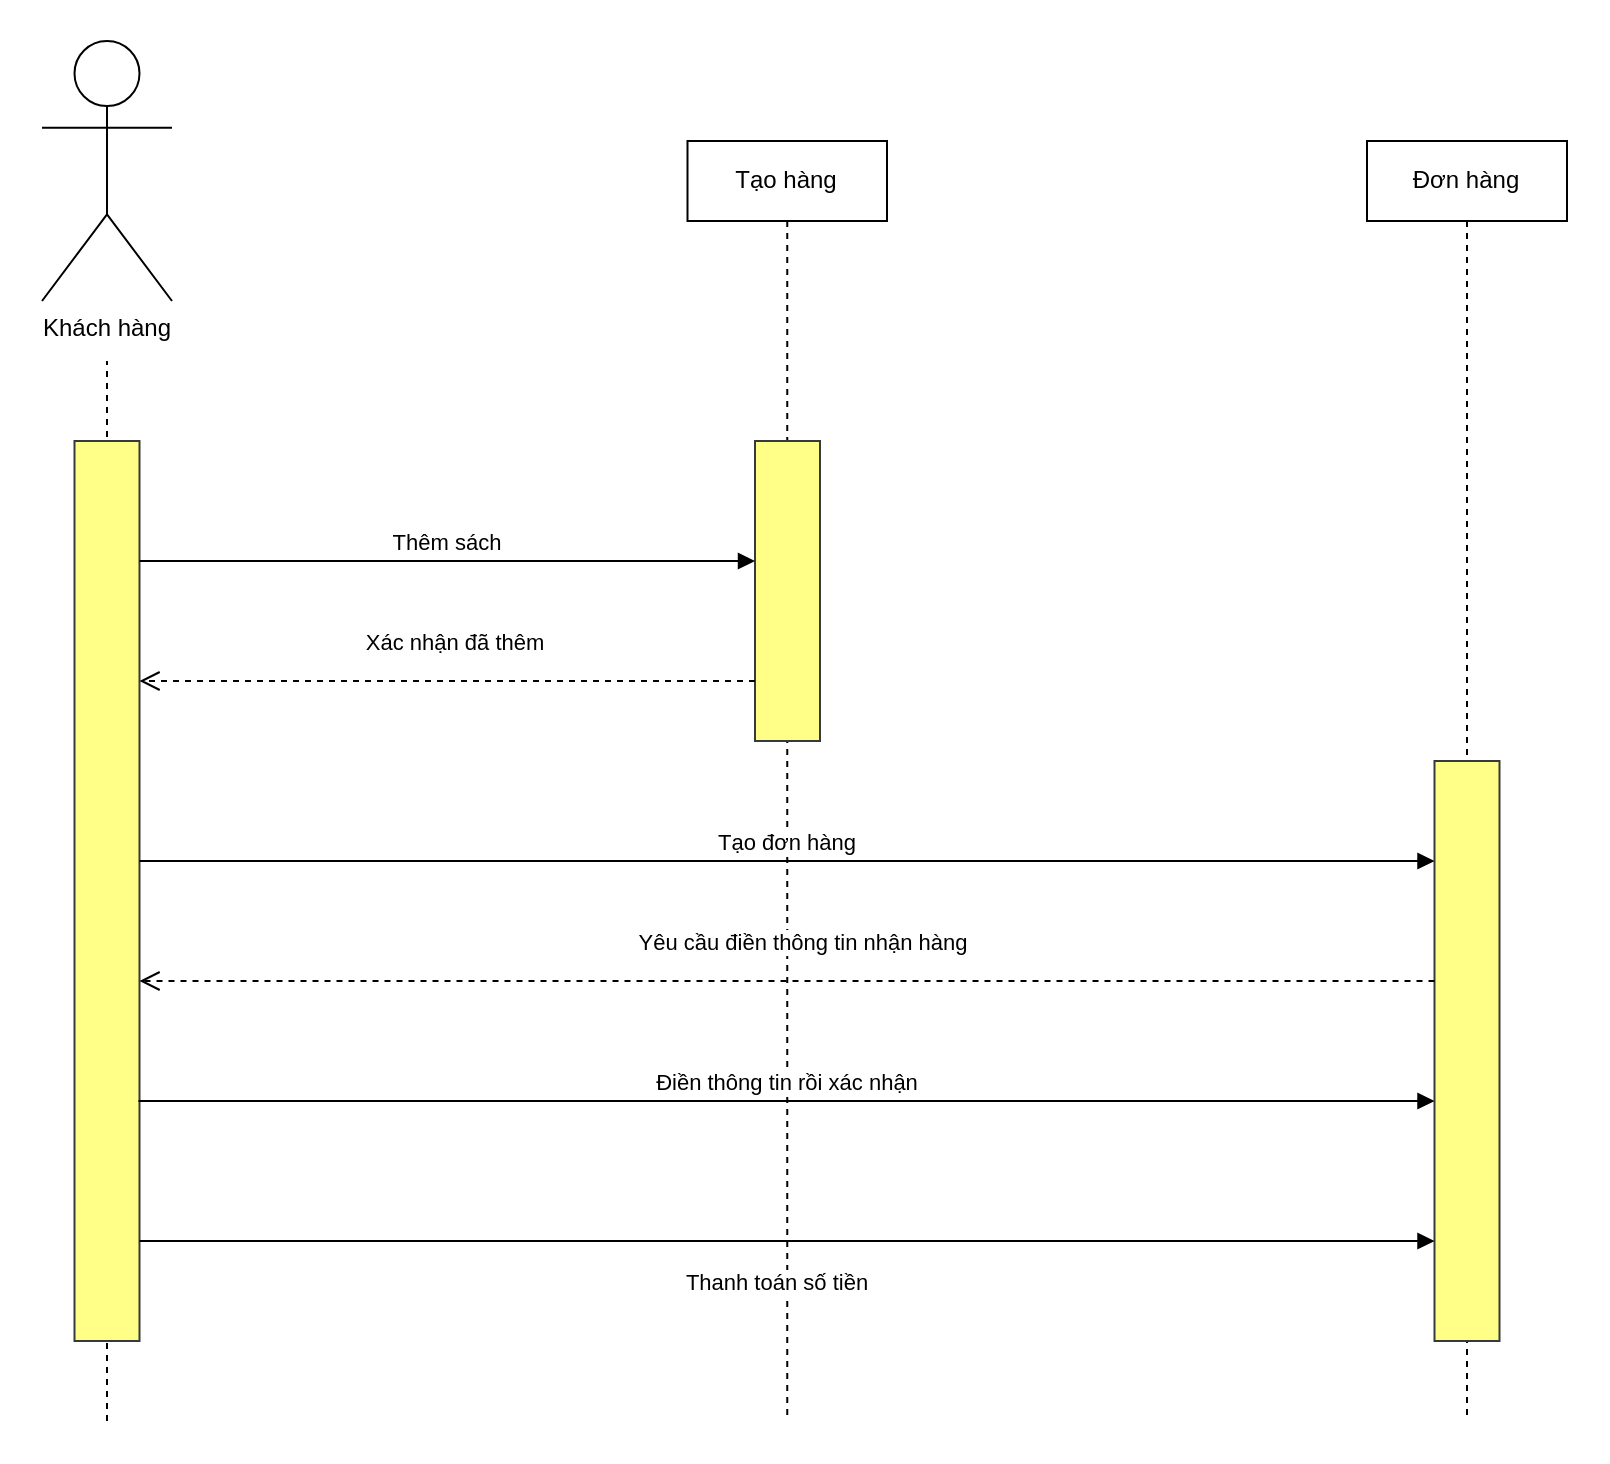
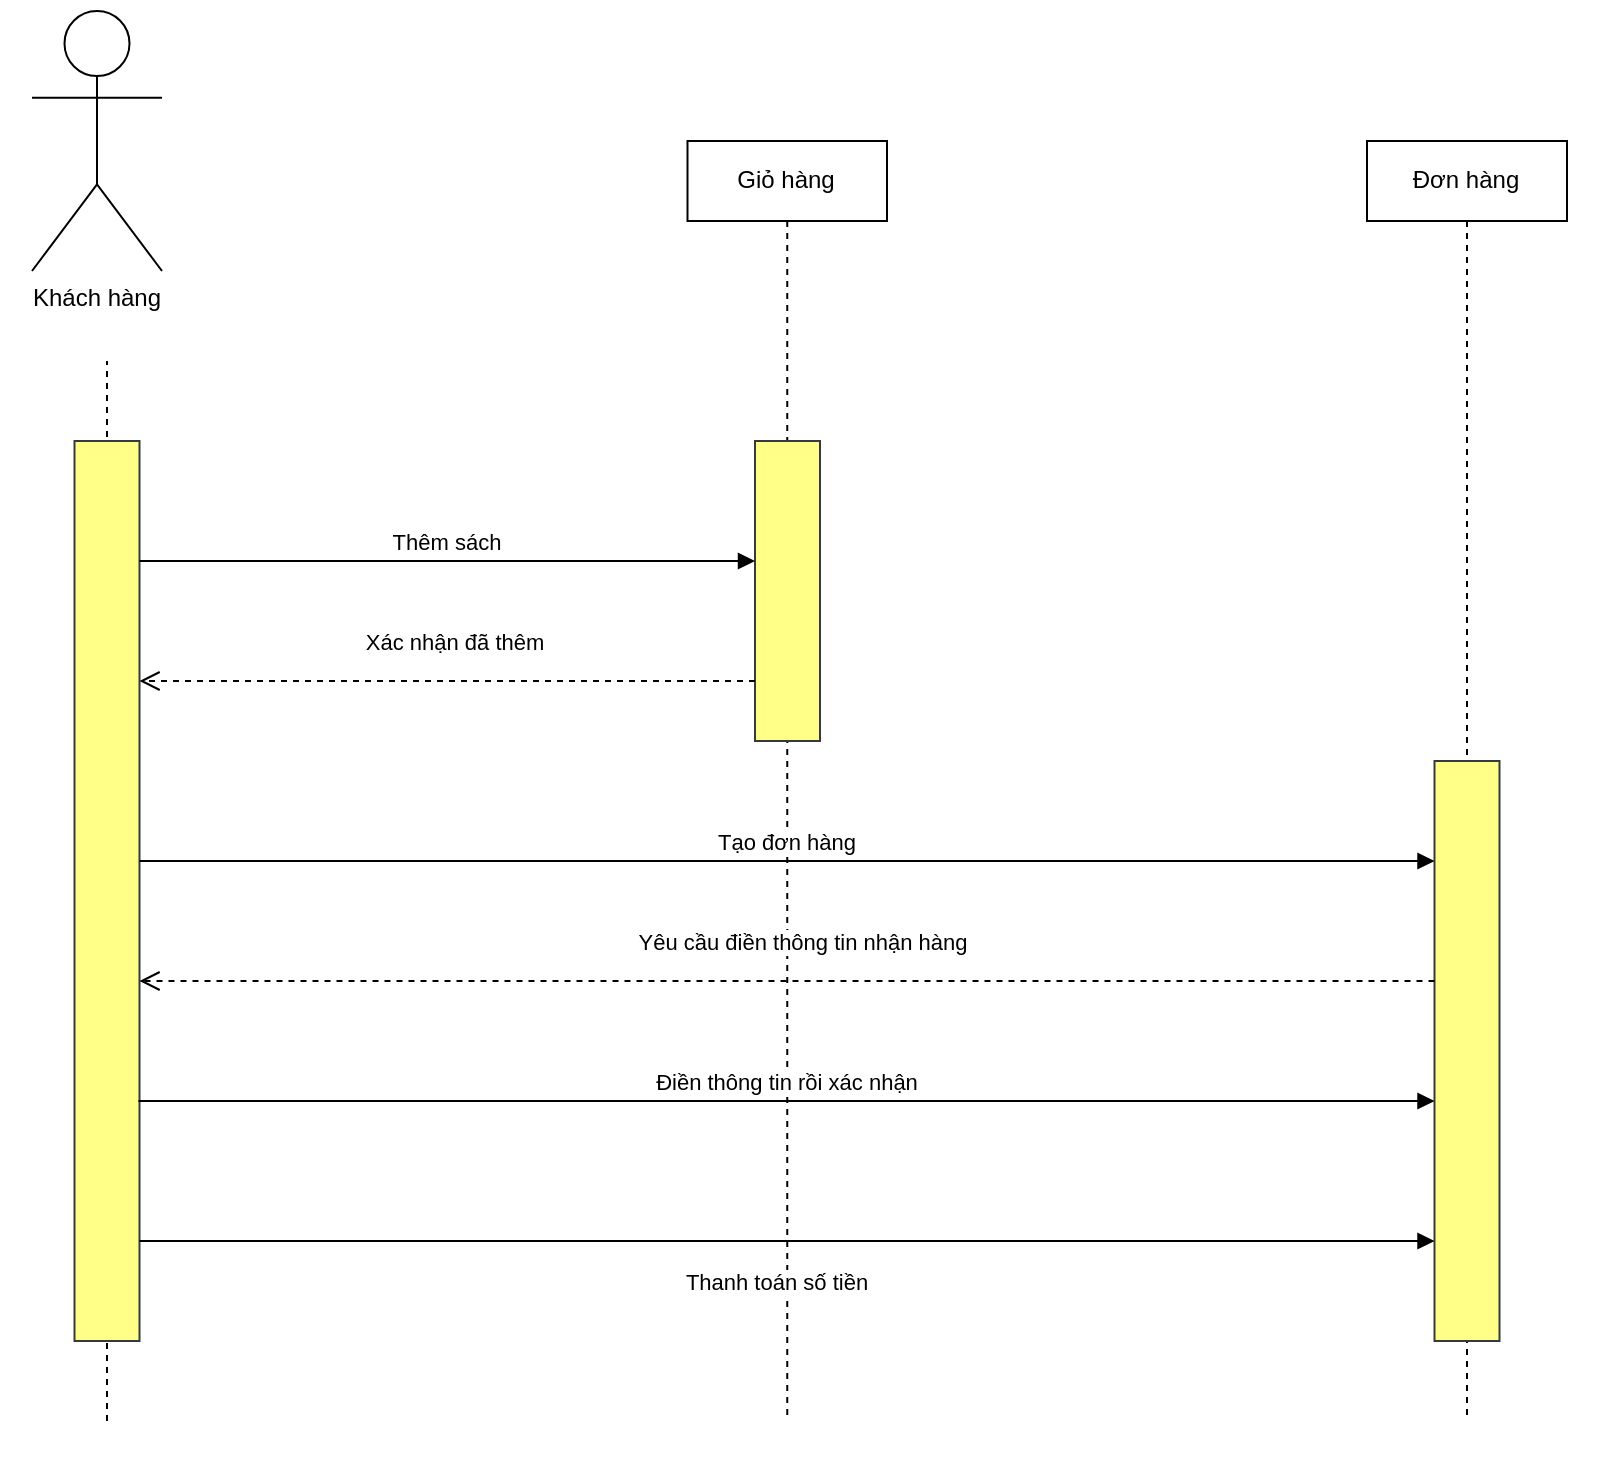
  <mxCell id="0" />
  <mxCell id="1" parent="0" />
  <mxCell id="2" value="" style="endArrow=none;dashed=1;html=1;rounded=0;" edge="1" parent="1"><mxGeometry width="50" height="50" relative="1" as="geometry"><mxPoint x="53" y="710" as="sourcePoint" /><mxPoint x="53" y="180" as="targetPoint" /></mxGeometry></mxCell>
- <mxCell id="3" value="Tạo hàng" style="shape=umlLifeline;perimeter=lifelinePerimeter;whiteSpace=wrap;html=1;container=1;dropTarget=0;collapsible=0;recursiveResize=0;outlineConnect=0;portConstraint=eastwest;newEdgeStyle={&quot;curved&quot;:0,&quot;rounded&quot;:0};" parent="1" vertex="1"><mxGeometry x="343.25" y="70" width="99.75" height="640" as="geometry" /></mxCell>
+ <mxCell id="3" value="Giỏ hàng" style="shape=umlLifeline;perimeter=lifelinePerimeter;whiteSpace=wrap;html=1;container=1;dropTarget=0;collapsible=0;recursiveResize=0;outlineConnect=0;portConstraint=eastwest;newEdgeStyle={&quot;curved&quot;:0,&quot;rounded&quot;:0};" parent="1" vertex="1"><mxGeometry x="343.25" y="70" width="99.75" height="640" as="geometry" /></mxCell>
  <mxCell id="4" value="" style="html=1;points=[[0,0,0,0,5],[0,1,0,0,-5],[1,0,0,0,5],[1,1,0,0,-5]];perimeter=orthogonalPerimeter;outlineConnect=0;targetShapes=umlLifeline;portConstraint=eastwest;newEdgeStyle={&quot;curved&quot;:0,&quot;rounded&quot;:0};fillColor=#ffff88;strokeColor=#36393d;" parent="1" vertex="1"><mxGeometry x="36.75" y="220" width="32.5" height="450" as="geometry" /></mxCell>
  <mxCell id="5" value="" style="html=1;points=[[0,0,0,0,5],[0,1,0,0,-5],[1,0,0,0,5],[1,1,0,0,-5]];perimeter=orthogonalPerimeter;outlineConnect=0;targetShapes=umlLifeline;portConstraint=eastwest;newEdgeStyle={&quot;curved&quot;:0,&quot;rounded&quot;:0};fillColor=#ffff88;strokeColor=#36393d;" parent="1" vertex="1"><mxGeometry x="377" y="220" width="32.5" height="150" as="geometry" /></mxCell>
  <mxCell id="6" value="Xác nhận đã thêm" style="html=1;verticalAlign=bottom;endArrow=open;dashed=1;endSize=8;curved=0;rounded=0;" parent="1" edge="1" source="5"><mxGeometry x="-0.023" y="-10" relative="1" as="geometry"><mxPoint x="272" y="340" as="sourcePoint" /><mxPoint x="69.25" y="340" as="targetPoint" /><mxPoint as="offset" /></mxGeometry></mxCell>
  <mxCell id="7" value="Thêm sách" style="html=1;verticalAlign=bottom;endArrow=block;curved=0;rounded=0;" parent="1" target="5" edge="1"><mxGeometry width="80" relative="1" as="geometry"><mxPoint x="69.25" y="280" as="sourcePoint" /><mxPoint x="149.25" y="280" as="targetPoint" /><Array as="points"><mxPoint x="119.25" y="280" /></Array></mxGeometry></mxCell>
  <mxCell id="8" value="Đơn hàng" style="shape=umlLifeline;perimeter=lifelinePerimeter;whiteSpace=wrap;html=1;container=1;dropTarget=0;collapsible=0;recursiveResize=0;outlineConnect=0;portConstraint=eastwest;newEdgeStyle={&quot;curved&quot;:0,&quot;rounded&quot;:0};size=40;" vertex="1" parent="1"><mxGeometry x="683" y="70" width="100" height="640" as="geometry" /></mxCell>
  <mxCell id="9" value="" style="html=1;points=[[0,0,0,0,5],[0,1,0,0,-5],[1,0,0,0,5],[1,1,0,0,-5]];perimeter=orthogonalPerimeter;outlineConnect=0;targetShapes=umlLifeline;portConstraint=eastwest;newEdgeStyle={&quot;curved&quot;:0,&quot;rounded&quot;:0};fillColor=#ffff88;strokeColor=#36393d;" vertex="1" parent="1"><mxGeometry x="716.75" y="380" width="32.5" height="290" as="geometry" /></mxCell>
  <mxCell id="10" value="Tạo đơn hàng" style="html=1;verticalAlign=bottom;endArrow=block;curved=0;rounded=0;" edge="1" parent="1" source="4" target="9"><mxGeometry width="80" relative="1" as="geometry"><mxPoint x="83" y="430" as="sourcePoint" /><mxPoint x="437" y="430" as="targetPoint" /><Array as="points"><mxPoint x="119.25" y="430" /></Array></mxGeometry></mxCell>
  <mxCell id="11" value="Điền thông tin rồi xác nhận" style="html=1;verticalAlign=bottom;endArrow=block;curved=0;rounded=0;" edge="1" parent="1" target="9"><mxGeometry width="80" relative="1" as="geometry"><mxPoint x="68.75" y="550" as="sourcePoint" /><mxPoint x="663" y="560" as="targetPoint" /><Array as="points"><mxPoint x="119" y="550" /></Array></mxGeometry></mxCell>
  <mxCell id="12" value="Thanh toán số tiền" style="html=1;verticalAlign=bottom;endArrow=block;curved=0;rounded=0;" edge="1" parent="1" target="9"><mxGeometry x="-0.016" y="-30" width="80" relative="1" as="geometry"><mxPoint x="69.25" y="620" as="sourcePoint" /><mxPoint x="613" y="620" as="targetPoint" /><Array as="points"><mxPoint x="119.5" y="620" /></Array><mxPoint as="offset" /></mxGeometry></mxCell>
  <mxCell id="13" value="Yêu cầu điền thông tin nhận hàng" style="html=1;verticalAlign=bottom;endArrow=open;dashed=1;endSize=8;curved=0;rounded=0;" edge="1" parent="1" source="9"><mxGeometry x="-0.023" y="-10" relative="1" as="geometry"><mxPoint x="437" y="490" as="sourcePoint" /><mxPoint x="69.25" y="490" as="targetPoint" /><mxPoint as="offset" /></mxGeometry></mxCell>
- <mxCell id="14" value="Khách hàng" style="shape=umlActor;verticalLabelPosition=bottom;verticalAlign=top;html=1;outlineConnect=0;" vertex="1" parent="1"><mxGeometry x="20.5" y="20" width="65" height="130" as="geometry" /></mxCell>
+ <mxCell id="14" value="Khách hàng" style="shape=umlActor;verticalLabelPosition=bottom;verticalAlign=top;html=1;outlineConnect=0;" vertex="1" parent="1"><mxGeometry x="15.5" y="5" width="65" height="130" as="geometry" /></mxCell>
